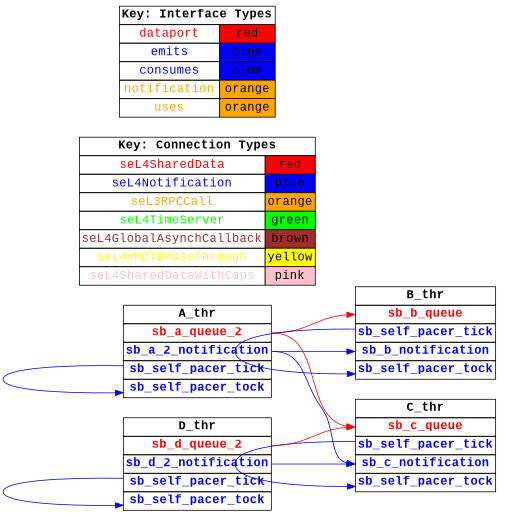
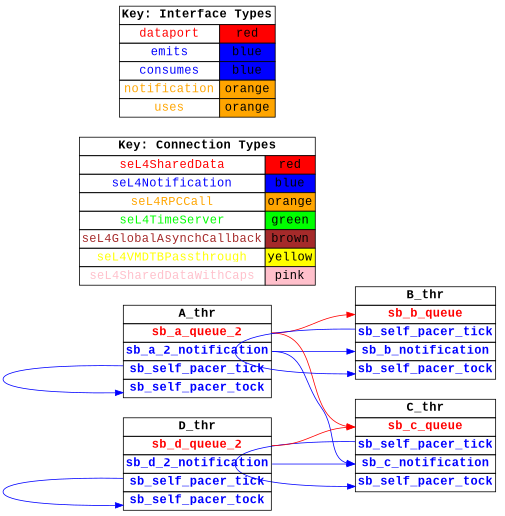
  digraph {
    fontname="Liberation Mono"
    rankdir=LR
    node [fontname="Liberation Mono" fontsize=16 shape=plaintext]
    edge [color=blue fontname="Liberation Mono" headport=sb_self_pacer_tock tailport=sb_self_pacer_tick]
    n1 [label=<     <TABLE BORDER="0" CELLBORDER="1" CELLSPACING="0">       <TR><TD><B>A_thr</B></TD></TR>       <TR><TD PORT="sb_a_queue_2"><FONT COLOR="red"><B>sb_a_queue_2</B></FONT></TD></TR>       <TR><TD PORT="sb_a_2_notification"><FONT COLOR="blue"><B>sb_a_2_notification</B></FONT></TD></TR>       <TR><TD PORT="sb_self_pacer_tick"><FONT COLOR="blue"><B>sb_self_pacer_tick</B></FONT></TD></TR>       <TR><TD PORT="sb_self_pacer_tock"><FONT COLOR="blue"><B>sb_self_pacer_tock</B></FONT></TD></TR>"     </TABLE>   >]
    n2 [label=<     <TABLE BORDER="0" CELLBORDER="1" CELLSPACING="0">       <TR><TD><B>B_thr</B></TD></TR>       <TR><TD PORT="sb_b_queue"><FONT COLOR="red"><B>sb_b_queue</B></FONT></TD></TR>       <TR><TD PORT="sb_self_pacer_tick"><FONT COLOR="blue"><B>sb_self_pacer_tick</B></FONT></TD></TR>       <TR><TD PORT="sb_b_notification"><FONT COLOR="blue"><B>sb_b_notification</B></FONT></TD></TR>       <TR><TD PORT="sb_self_pacer_tock"><FONT COLOR="blue"><B>sb_self_pacer_tock</B></FONT></TD></TR>"     </TABLE>   >]
    n3 [label=<     <TABLE BORDER="0" CELLBORDER="1" CELLSPACING="0">       <TR><TD><B>C_thr</B></TD></TR>       <TR><TD PORT="sb_c_queue"><FONT COLOR="red"><B>sb_c_queue</B></FONT></TD></TR>       <TR><TD PORT="sb_self_pacer_tick"><FONT COLOR="blue"><B>sb_self_pacer_tick</B></FONT></TD></TR>       <TR><TD PORT="sb_c_notification"><FONT COLOR="blue"><B>sb_c_notification</B></FONT></TD></TR>       <TR><TD PORT="sb_self_pacer_tock"><FONT COLOR="blue"><B>sb_self_pacer_tock</B></FONT></TD></TR>"     </TABLE>   >]
    n4 [label=<     <TABLE BORDER="0" CELLBORDER="1" CELLSPACING="0">       <TR><TD><B>D_thr</B></TD></TR>       <TR><TD PORT="sb_d_queue_2"><FONT COLOR="red"><B>sb_d_queue_2</B></FONT></TD></TR>       <TR><TD PORT="sb_d_2_notification"><FONT COLOR="blue"><B>sb_d_2_notification</B></FONT></TD></TR>       <TR><TD PORT="sb_self_pacer_tick"><FONT COLOR="blue"><B>sb_self_pacer_tick</B></FONT></TD></TR>       <TR><TD PORT="sb_self_pacer_tock"><FONT COLOR="blue"><B>sb_self_pacer_tock</B></FONT></TD></TR>"     </TABLE>   >]
-   n5 [label=<    <TABLE BORDER="0" CELLBORDER="1" CELLSPACING="0">      <TR><TD COLSPAN="2"><B>Key: Connection Types</B></TD></TR>      <TR><TD><FONT COLOR="red">seL4SharedData</FONT></TD><TD BGCOLOR="red">red</TD></TR>      <TR><TD><FONT COLOR="blue">seL4Notification</FONT></TD><TD BGCOLOR="blue">blue</TD></TR>      <TR><TD><FONT COLOR="orange">seL3RPCCall</FONT></TD><TD BGCOLOR="orange">orange</TD></TR>      <TR><TD><FONT COLOR="green">seL4TimeServer</FONT></TD><TD BGCOLOR="green">green</TD></TR>      <TR><TD><FONT COLOR="brown">seL4GlobalAsynchCallback</FONT></TD><TD BGCOLOR="brown">brown</TD></TR>      <TR><TD><FONT COLOR="yellow">seL4VMDTBPassthrough</FONT></TD><TD BGCOLOR="yellow">yellow</TD></TR>      <TR><TD><FONT COLOR="pink">seL4SharedDataWithCaps</FONT></TD><TD BGCOLOR="pink">pink</TD></TR>    </TABLE>   >]
+   n5 [label=<    <TABLE BORDER="0" CELLBORDER="1" CELLSPACING="0">      <TR><TD COLSPAN="2"><B>Key: Connection Types</B></TD></TR>      <TR><TD><FONT COLOR="red">seL4SharedData</FONT></TD><TD BGCOLOR="red">red</TD></TR>      <TR><TD><FONT COLOR="blue">seL4Notification</FONT></TD><TD BGCOLOR="blue">blue</TD></TR>      <TR><TD><FONT COLOR="orange">seL4RPCCall</FONT></TD><TD BGCOLOR="orange">orange</TD></TR>      <TR><TD><FONT COLOR="green">seL4TimeServer</FONT></TD><TD BGCOLOR="green">green</TD></TR>      <TR><TD><FONT COLOR="brown">seL4GlobalAsynchCallback</FONT></TD><TD BGCOLOR="brown">brown</TD></TR>      <TR><TD><FONT COLOR="yellow">seL4VMDTBPassthrough</FONT></TD><TD BGCOLOR="yellow">yellow</TD></TR>      <TR><TD><FONT COLOR="pink">seL4SharedDataWithCaps</FONT></TD><TD BGCOLOR="pink">pink</TD></TR>    </TABLE>   >]
    n6 [label=<    <TABLE BORDER="0" CELLBORDER="1" CELLSPACING="0">      <TR><TD COLSPAN="2"><B>Key: Interface Types</B></TD></TR>      <TR><TD><FONT COLOR="red">dataport</FONT></TD><TD BGCOLOR="red">red</TD></TR>      <TR><TD><FONT COLOR="blue">emits</FONT></TD><TD BGCOLOR="blue">blue</TD></TR>      <TR><TD><FONT COLOR="blue">consumes</FONT></TD><TD BGCOLOR="blue">blue</TD></TR>      <TR><TD><FONT COLOR="orange">notification</FONT></TD><TD BGCOLOR="orange">orange</TD></TR>      <TR><TD><FONT COLOR="orange">uses</FONT></TD><TD BGCOLOR="orange">orange</TD></TR>    </TABLE>   >]
    n1 -> n1
    n1 -> n2 [headport=sb_b_notification tailport=sb_a_2_notification]
    n1 -> n2 [color=red headport=sb_b_queue tailport=sb_a_queue_2]
    n1 -> n3 [headport=sb_c_notification tailport=sb_a_2_notification]
    n1 -> n3 [color=red headport=sb_c_queue tailport=sb_a_queue_2]
    n2 -> n2
    n3 -> n3
    n4 -> n3 [headport=sb_c_notification tailport=sb_d_2_notification]
    n4 -> n3 [color=red headport=sb_c_queue tailport=sb_d_queue_2]
    n4 -> n4
  }
